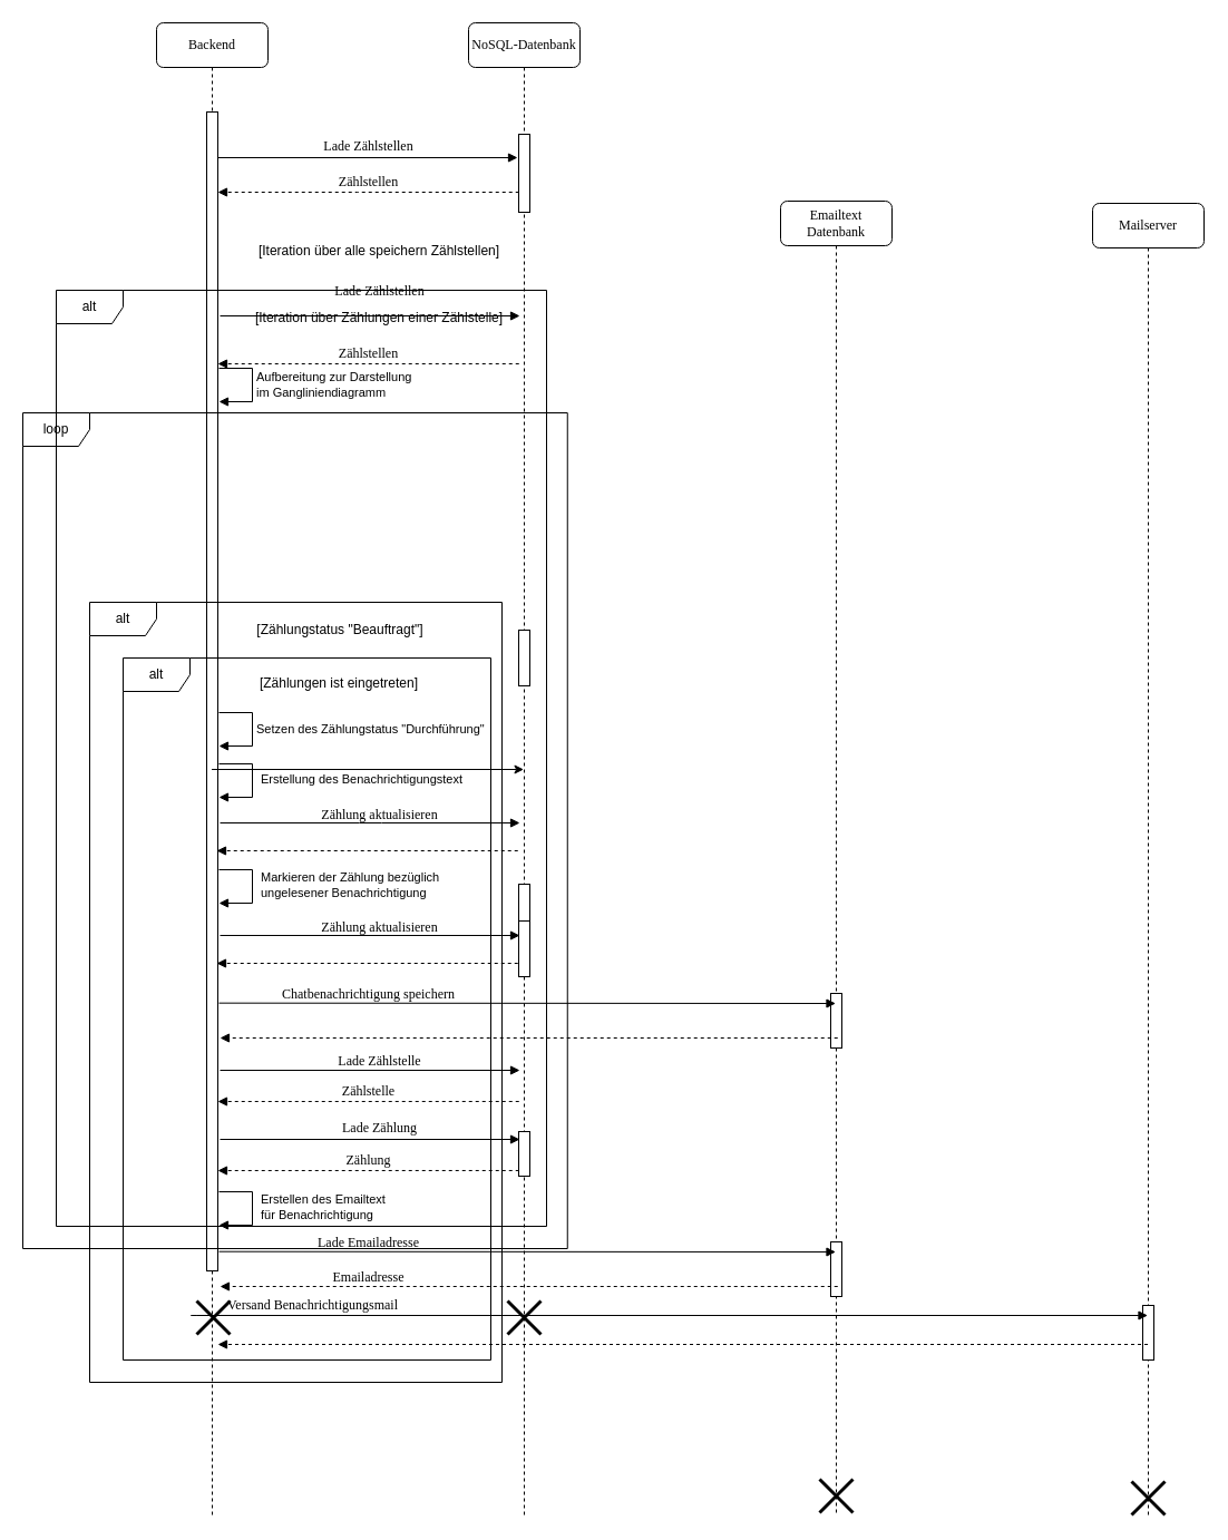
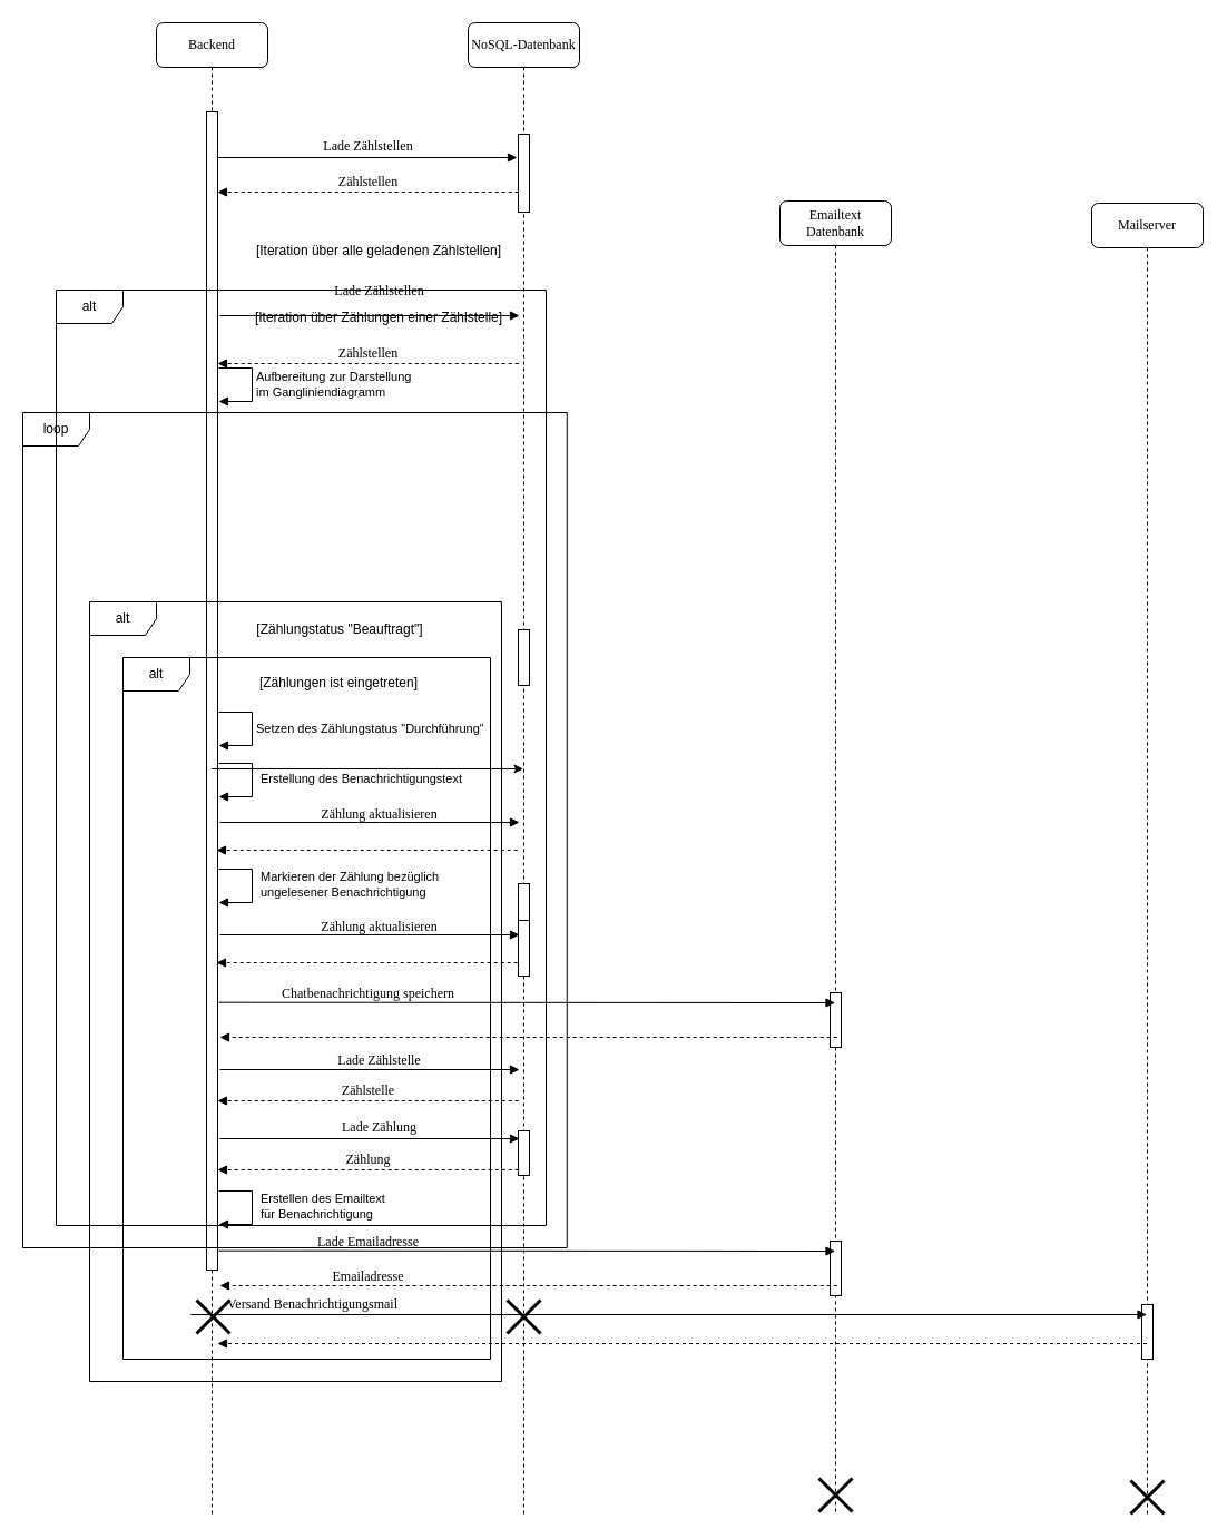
  <mxCell id="0" />
  <mxCell id="1" parent="0" />
  <mxCell id="2" value="Backend" style="shape=umlLifeline;perimeter=lifelinePerimeter;whiteSpace=wrap;html=1;container=1;collapsible=0;recursiveResize=0;outlineConnect=0;rounded=1;shadow=0;comic=0;labelBackgroundColor=none;strokeWidth=1;fontFamily=Verdana;fontSize=12;align=center;" parent="1" vertex="1"><mxGeometry x="140" y="20" width="100" height="1340" as="geometry" /></mxCell>
  <mxCell id="3" value="" style="html=1;points=[];perimeter=orthogonalPerimeter;rounded=0;shadow=0;comic=0;labelBackgroundColor=none;strokeWidth=1;fontFamily=Verdana;fontSize=12;align=center;" parent="2" vertex="1"><mxGeometry x="45" y="80" width="10" height="1040" as="geometry" /></mxCell>
  <mxCell id="4" value="" style="shape=umlDestroy;whiteSpace=wrap;html=1;strokeWidth=3;targetShapes=umlLifeline;" parent="2" vertex="1"><mxGeometry x="36" y="1147" width="30" height="30" as="geometry" /></mxCell>
  <mxCell id="5" value="NoSQL-Datenbank" style="shape=umlLifeline;perimeter=lifelinePerimeter;whiteSpace=wrap;html=1;container=1;collapsible=0;recursiveResize=0;outlineConnect=0;rounded=1;shadow=0;comic=0;labelBackgroundColor=none;strokeWidth=1;fontFamily=Verdana;fontSize=12;align=center;" parent="1" vertex="1"><mxGeometry x="420" y="20" width="100" height="1340" as="geometry" /></mxCell>
  <mxCell id="6" value="" style="shape=umlDestroy;whiteSpace=wrap;html=1;strokeWidth=3;targetShapes=umlLifeline;" parent="5" vertex="1"><mxGeometry x="35" y="1147" width="30" height="30" as="geometry" /></mxCell>
  <mxCell id="7" value="" style="html=1;points=[];perimeter=orthogonalPerimeter;rounded=0;shadow=0;comic=0;labelBackgroundColor=none;strokeWidth=1;fontFamily=Verdana;fontSize=12;align=center;" parent="5" vertex="1"><mxGeometry x="45" y="100" width="10" height="70" as="geometry" /></mxCell>
  <mxCell id="8" value="loop" style="shape=umlFrame;whiteSpace=wrap;html=1;pointerEvents=0;" parent="5" vertex="1"><mxGeometry x="-400" y="350" width="488.75" height="750" as="geometry" /></mxCell>
  <mxCell id="9" value="alt" style="shape=umlFrame;whiteSpace=wrap;html=1;pointerEvents=0;" parent="5" vertex="1"><mxGeometry x="-370" y="240" width="440" height="840" as="geometry" /></mxCell>
  <mxCell id="10" value="Aufbereitung zur Darstellung&lt;div&gt;im Gangliniendiagramm&lt;/div&gt;" style="html=1;align=left;spacingLeft=2;endArrow=block;rounded=0;edgeStyle=orthogonalEdgeStyle;curved=0;rounded=0;" parent="5" edge="1"><mxGeometry relative="1" as="geometry"><mxPoint x="-224" y="310" as="sourcePoint" /><Array as="points"><mxPoint x="-194" y="310" /><mxPoint x="-194" y="340" /></Array><mxPoint x="-224" y="340" as="targetPoint" /><mxPoint as="offset" /></mxGeometry></mxCell>
- <mxCell id="11" value="[Iteration über alle speichern Zählstellen]" style="text;html=1;strokeColor=none;fillColor=none;align=center;verticalAlign=middle;whiteSpace=wrap;rounded=0;" parent="5" vertex="1"><mxGeometry x="-200" y="190" width="240" height="30" as="geometry" /></mxCell>
+ <mxCell id="11" value="[Iteration über alle geladenen Zählstellen]" style="text;html=1;strokeColor=none;fillColor=none;align=center;verticalAlign=middle;whiteSpace=wrap;rounded=0;" parent="5" vertex="1"><mxGeometry x="-200" y="190" width="240" height="30" as="geometry" /></mxCell>
  <mxCell id="12" value="[Iteration über Zählungen einer Zählstelle]" style="text;html=1;strokeColor=none;fillColor=none;align=center;verticalAlign=middle;whiteSpace=wrap;rounded=0;" parent="5" vertex="1"><mxGeometry x="-195" y="250" width="230" height="30" as="geometry" /></mxCell>
  <mxCell id="13" value="" style="html=1;points=[];perimeter=orthogonalPerimeter;rounded=0;shadow=0;comic=0;labelBackgroundColor=none;strokeWidth=1;fontFamily=Verdana;fontSize=12;align=center;" parent="5" vertex="1"><mxGeometry x="45" y="545" width="10" height="50" as="geometry" /></mxCell>
  <mxCell id="14" value="" style="html=1;points=[];perimeter=orthogonalPerimeter;rounded=0;shadow=0;comic=0;labelBackgroundColor=none;strokeWidth=1;fontFamily=Verdana;fontSize=12;align=center;" parent="5" vertex="1"><mxGeometry x="45" y="773" width="10" height="40" as="geometry" /></mxCell>
  <mxCell id="15" value="Lade Zählstellen" style="html=1;verticalAlign=bottom;endArrow=block;entryX=0;entryY=0;labelBackgroundColor=none;fontFamily=Verdana;fontSize=12;edgeStyle=elbowEdgeStyle;elbow=vertical;" parent="1" edge="1"><mxGeometry x="0.063" y="13" relative="1" as="geometry"><mxPoint x="197" y="283" as="sourcePoint" /><mxPoint as="offset" /><mxPoint x="466" y="283" as="targetPoint" /></mxGeometry></mxCell>
  <mxCell id="16" value="Zählstellen" style="html=1;verticalAlign=bottom;endArrow=block;labelBackgroundColor=none;fontFamily=Verdana;fontSize=12;edgeStyle=elbowEdgeStyle;elbow=vertical;exitX=0.925;exitY=0.55;exitDx=0;exitDy=0;exitPerimeter=0;dashed=1;" parent="1" edge="1"><mxGeometry x="-0.001" relative="1" as="geometry"><mxPoint x="465.25" y="325.97" as="sourcePoint" /><mxPoint as="offset" /><mxPoint x="195" y="325.97" as="targetPoint" /></mxGeometry></mxCell>
  <mxCell id="17" value="alt" style="shape=umlFrame;whiteSpace=wrap;html=1;pointerEvents=0;" parent="1" vertex="1"><mxGeometry x="80" y="540" width="370" height="700" as="geometry" /></mxCell>
  <mxCell id="18" value="[Zählungstatus &quot;Beauftragt&quot;]" style="text;html=1;strokeColor=none;fillColor=none;align=center;verticalAlign=middle;whiteSpace=wrap;rounded=0;" parent="1" vertex="1"><mxGeometry x="200" y="550" width="210" height="30" as="geometry" /></mxCell>
  <mxCell id="19" value="alt" style="shape=umlFrame;whiteSpace=wrap;html=1;pointerEvents=0;" parent="1" vertex="1"><mxGeometry x="110" y="590" width="330" height="630" as="geometry" /></mxCell>
  <mxCell id="20" value="[Zählungen ist eingetreten]" style="text;html=1;strokeColor=none;fillColor=none;align=center;verticalAlign=middle;whiteSpace=wrap;rounded=0;" parent="1" vertex="1"><mxGeometry x="199" y="598" width="210" height="30" as="geometry" /></mxCell>
  <mxCell id="21" value="Setzen des Zählungstatus &quot;Durchführung&quot;" style="html=1;align=left;spacingLeft=2;endArrow=block;rounded=0;edgeStyle=orthogonalEdgeStyle;curved=0;rounded=0;" parent="1" edge="1"><mxGeometry relative="1" as="geometry"><mxPoint x="196" y="639" as="sourcePoint" /><Array as="points"><mxPoint x="226" y="639" /><mxPoint x="226" y="669" /></Array><mxPoint x="196" y="669" as="targetPoint" /><mxPoint as="offset" /></mxGeometry></mxCell>
  <mxCell id="22" value="Zählung aktualisieren" style="html=1;verticalAlign=bottom;endArrow=block;entryX=0;entryY=0;labelBackgroundColor=none;fontFamily=Verdana;fontSize=12;edgeStyle=elbowEdgeStyle;elbow=horizontal;" parent="1" edge="1"><mxGeometry x="0.063" y="-2" relative="1" as="geometry"><mxPoint x="197" y="738" as="sourcePoint" /><mxPoint as="offset" /><mxPoint x="466" y="738" as="targetPoint" /></mxGeometry></mxCell>
  <mxCell id="23" value="" style="html=1;verticalAlign=bottom;endArrow=block;labelBackgroundColor=none;fontFamily=Verdana;fontSize=12;edgeStyle=elbowEdgeStyle;elbow=vertical;exitX=0.925;exitY=0.55;exitDx=0;exitDy=0;exitPerimeter=0;dashed=1;" parent="1" edge="1"><mxGeometry x="-0.001" relative="1" as="geometry"><mxPoint x="464.25" y="763" as="sourcePoint" /><mxPoint as="offset" /><mxPoint x="194" y="763" as="targetPoint" /></mxGeometry></mxCell>
  <mxCell id="24" value="Emailtext&lt;div&gt;Datenbank&lt;/div&gt;" style="shape=umlLifeline;perimeter=lifelinePerimeter;whiteSpace=wrap;html=1;container=1;collapsible=0;recursiveResize=0;outlineConnect=0;rounded=1;shadow=0;comic=0;labelBackgroundColor=none;strokeWidth=1;fontFamily=Verdana;fontSize=12;align=center;" parent="1" vertex="1"><mxGeometry x="700" y="180" width="100" height="1180" as="geometry" /></mxCell>
  <mxCell id="25" value="" style="shape=umlDestroy;whiteSpace=wrap;html=1;strokeWidth=3;targetShapes=umlLifeline;" parent="24" vertex="1"><mxGeometry x="35" y="1147" width="30" height="30" as="geometry" /></mxCell>
  <mxCell id="26" value="" style="html=1;points=[];perimeter=orthogonalPerimeter;rounded=0;shadow=0;comic=0;labelBackgroundColor=none;strokeWidth=1;fontFamily=Verdana;fontSize=12;align=center;" parent="24" vertex="1"><mxGeometry x="45" y="711" width="10" height="49" as="geometry" /></mxCell>
  <mxCell id="27" value="Erstellung des Benachrichtigungstext" style="html=1;align=left;spacingLeft=2;endArrow=block;rounded=0;edgeStyle=orthogonalEdgeStyle;curved=0;rounded=0;" parent="1" edge="1"><mxGeometry x="-0.022" y="4" relative="1" as="geometry"><mxPoint x="196" y="685" as="sourcePoint" /><Array as="points"><mxPoint x="226" y="685" /><mxPoint x="226" y="715" /></Array><mxPoint x="196" y="715" as="targetPoint" /><mxPoint as="offset" /></mxGeometry></mxCell>
  <mxCell id="28" value="Chatbenachrichtigung speichern" style="html=1;verticalAlign=bottom;endArrow=block;labelBackgroundColor=none;fontFamily=Verdana;fontSize=12;edgeStyle=elbowEdgeStyle;elbow=vertical;exitX=1.1;exitY=0.746;exitDx=0;exitDy=0;exitPerimeter=0;" parent="1" edge="1"><mxGeometry x="-0.516" y="-1" relative="1" as="geometry"><mxPoint x="196" y="899.66" as="sourcePoint" /><mxPoint as="offset" /><mxPoint x="749.5" y="900" as="targetPoint" /></mxGeometry></mxCell>
  <mxCell id="29" value="" style="html=1;verticalAlign=bottom;endArrow=block;labelBackgroundColor=none;fontFamily=Verdana;fontSize=12;edgeStyle=elbowEdgeStyle;elbow=vertical;exitX=0.925;exitY=0.55;exitDx=0;exitDy=0;exitPerimeter=0;dashed=1;entryX=1.1;entryY=0.79;entryDx=0;entryDy=0;entryPerimeter=0;" parent="1" edge="1"><mxGeometry x="-0.001" relative="1" as="geometry"><mxPoint x="751.25" y="931" as="sourcePoint" /><mxPoint as="offset" /><mxPoint x="197" y="931.9" as="targetPoint" /></mxGeometry></mxCell>
  <mxCell id="30" value="Markieren der Zählung bezüglich&amp;nbsp;&lt;div&gt;ungelesener Benachrichtigung&lt;/div&gt;" style="html=1;align=left;spacingLeft=2;endArrow=block;rounded=0;edgeStyle=orthogonalEdgeStyle;curved=0;rounded=0;" parent="1" edge="1"><mxGeometry x="-0.022" y="4" relative="1" as="geometry"><mxPoint x="196" y="780" as="sourcePoint" /><Array as="points"><mxPoint x="226" y="780" /><mxPoint x="226" y="810" /></Array><mxPoint x="196" y="810" as="targetPoint" /><mxPoint as="offset" /></mxGeometry></mxCell>
  <mxCell id="31" value="Mailserver" style="shape=umlLifeline;perimeter=lifelinePerimeter;whiteSpace=wrap;html=1;container=1;collapsible=0;recursiveResize=0;outlineConnect=0;rounded=1;shadow=0;comic=0;labelBackgroundColor=none;strokeWidth=1;fontFamily=Verdana;fontSize=12;align=center;" parent="1" vertex="1"><mxGeometry x="980" y="182" width="100" height="1178" as="geometry" /></mxCell>
  <mxCell id="32" value="" style="shape=umlDestroy;whiteSpace=wrap;html=1;strokeWidth=3;targetShapes=umlLifeline;" parent="31" vertex="1"><mxGeometry x="35" y="1147" width="30" height="30" as="geometry" /></mxCell>
  <mxCell id="33" value="" style="html=1;points=[];perimeter=orthogonalPerimeter;rounded=0;shadow=0;comic=0;labelBackgroundColor=none;strokeWidth=1;fontFamily=Verdana;fontSize=12;align=center;" parent="31" vertex="1"><mxGeometry x="45" y="989" width="10" height="49" as="geometry" /></mxCell>
  <mxCell id="34" value="Erstellen des Emailtext&lt;div&gt;für Benachrichtigung&lt;/div&gt;" style="html=1;align=left;spacingLeft=2;endArrow=block;rounded=0;edgeStyle=orthogonalEdgeStyle;curved=0;rounded=0;" parent="1" edge="1"><mxGeometry x="-0.022" y="4" relative="1" as="geometry"><mxPoint x="196" y="1069" as="sourcePoint" /><Array as="points"><mxPoint x="226" y="1069" /><mxPoint x="226" y="1099" /></Array><mxPoint x="196" y="1099" as="targetPoint" /><mxPoint as="offset" /></mxGeometry></mxCell>
  <mxCell id="35" value="" style="html=1;points=[];perimeter=orthogonalPerimeter;rounded=0;shadow=0;comic=0;labelBackgroundColor=none;strokeWidth=1;fontFamily=Verdana;fontSize=12;align=center;" parent="1" vertex="1"><mxGeometry x="465" y="826" width="10" height="50" as="geometry" /></mxCell>
  <mxCell id="36" value="Zählung aktualisieren" style="html=1;verticalAlign=bottom;endArrow=block;entryX=0;entryY=0;labelBackgroundColor=none;fontFamily=Verdana;fontSize=12;edgeStyle=elbowEdgeStyle;elbow=vertical;" parent="1" edge="1"><mxGeometry x="0.063" y="-2" relative="1" as="geometry"><mxPoint x="197" y="839" as="sourcePoint" /><mxPoint as="offset" /><mxPoint x="466" y="839" as="targetPoint" /></mxGeometry></mxCell>
  <mxCell id="37" value="" style="html=1;verticalAlign=bottom;endArrow=block;labelBackgroundColor=none;fontFamily=Verdana;fontSize=12;edgeStyle=elbowEdgeStyle;elbow=vertical;exitX=0.925;exitY=0.55;exitDx=0;exitDy=0;exitPerimeter=0;dashed=1;" parent="1" edge="1"><mxGeometry x="-0.001" relative="1" as="geometry"><mxPoint x="464.25" y="864" as="sourcePoint" /><mxPoint as="offset" /><mxPoint x="194" y="864" as="targetPoint" /></mxGeometry></mxCell>
  <mxCell id="38" value="Lade Zählstelle" style="html=1;verticalAlign=bottom;endArrow=block;entryX=0;entryY=0;labelBackgroundColor=none;fontFamily=Verdana;fontSize=12;edgeStyle=elbowEdgeStyle;elbow=vertical;" parent="1" edge="1"><mxGeometry x="0.063" y="-1" relative="1" as="geometry"><mxPoint x="197" y="960" as="sourcePoint" /><mxPoint as="offset" /><mxPoint x="466" y="960" as="targetPoint" /></mxGeometry></mxCell>
  <mxCell id="39" value="Zählstelle" style="html=1;verticalAlign=bottom;endArrow=block;labelBackgroundColor=none;fontFamily=Verdana;fontSize=12;edgeStyle=elbowEdgeStyle;elbow=vertical;exitX=0.925;exitY=0.55;exitDx=0;exitDy=0;exitPerimeter=0;dashed=1;" parent="1" edge="1"><mxGeometry x="-0.001" relative="1" as="geometry"><mxPoint x="465.25" y="987.97" as="sourcePoint" /><mxPoint as="offset" /><mxPoint x="195" y="987.97" as="targetPoint" /></mxGeometry></mxCell>
  <mxCell id="40" value="" style="html=1;points=[];perimeter=orthogonalPerimeter;rounded=0;shadow=0;comic=0;labelBackgroundColor=none;strokeWidth=1;fontFamily=Verdana;fontSize=12;align=center;" parent="1" vertex="1"><mxGeometry x="465" y="1015" width="10" height="40" as="geometry" /></mxCell>
  <mxCell id="41" value="Lade Zählung" style="html=1;verticalAlign=bottom;endArrow=block;entryX=0;entryY=0;labelBackgroundColor=none;fontFamily=Verdana;fontSize=12;edgeStyle=elbowEdgeStyle;elbow=vertical;" parent="1" edge="1"><mxGeometry x="0.063" y="1" relative="1" as="geometry"><mxPoint x="197" y="1022" as="sourcePoint" /><mxPoint as="offset" /><mxPoint x="466" y="1022" as="targetPoint" /></mxGeometry></mxCell>
  <mxCell id="42" value="Zählung" style="html=1;verticalAlign=bottom;endArrow=block;labelBackgroundColor=none;fontFamily=Verdana;fontSize=12;edgeStyle=elbowEdgeStyle;elbow=vertical;exitX=0.925;exitY=0.55;exitDx=0;exitDy=0;exitPerimeter=0;dashed=1;" parent="1" edge="1"><mxGeometry x="-0.001" relative="1" as="geometry"><mxPoint x="465.25" y="1049.97" as="sourcePoint" /><mxPoint as="offset" /><mxPoint x="195" y="1049.97" as="targetPoint" /></mxGeometry></mxCell>
  <mxCell id="43" value="" style="html=1;points=[];perimeter=orthogonalPerimeter;rounded=0;shadow=0;comic=0;labelBackgroundColor=none;strokeWidth=1;fontFamily=Verdana;fontSize=12;align=center;" parent="1" vertex="1"><mxGeometry x="745" y="1114" width="10" height="49" as="geometry" /></mxCell>
  <mxCell id="44" value="Lade Emailadresse" style="html=1;verticalAlign=bottom;endArrow=block;labelBackgroundColor=none;fontFamily=Verdana;fontSize=12;edgeStyle=elbowEdgeStyle;elbow=vertical;exitX=1.1;exitY=0.746;exitDx=0;exitDy=0;exitPerimeter=0;" parent="1" edge="1"><mxGeometry x="-0.516" y="-1" relative="1" as="geometry"><mxPoint x="196" y="1122.66" as="sourcePoint" /><mxPoint as="offset" /><mxPoint x="749.5" y="1123" as="targetPoint" /></mxGeometry></mxCell>
  <mxCell id="45" value="Emailadresse" style="html=1;verticalAlign=bottom;endArrow=block;labelBackgroundColor=none;fontFamily=Verdana;fontSize=12;edgeStyle=elbowEdgeStyle;elbow=vertical;exitX=0.925;exitY=0.55;exitDx=0;exitDy=0;exitPerimeter=0;dashed=1;entryX=1.1;entryY=0.79;entryDx=0;entryDy=0;entryPerimeter=0;" parent="1" edge="1"><mxGeometry x="0.518" y="1" relative="1" as="geometry"><mxPoint x="751.25" y="1154" as="sourcePoint" /><mxPoint as="offset" /><mxPoint x="197" y="1154.9" as="targetPoint" /></mxGeometry></mxCell>
  <mxCell id="46" value="Versand Benachrichtigungsmail" style="html=1;verticalAlign=bottom;endArrow=block;labelBackgroundColor=none;fontFamily=Verdana;fontSize=12;edgeStyle=elbowEdgeStyle;elbow=vertical;exitX=1.1;exitY=0.746;exitDx=0;exitDy=0;exitPerimeter=0;" parent="1" target="31" edge="1"><mxGeometry x="-0.678" relative="1" as="geometry"><mxPoint x="196" y="1180" as="sourcePoint" /><mxPoint as="offset" /><mxPoint x="995.5" y="1180" as="targetPoint" /><Array as="points"><mxPoint x="166" y="1180" /></Array></mxGeometry></mxCell>
  <mxCell id="47" value="" style="html=1;verticalAlign=bottom;endArrow=block;labelBackgroundColor=none;fontFamily=Verdana;fontSize=12;edgeStyle=elbowEdgeStyle;elbow=vertical;dashed=1;entryX=1.1;entryY=0.79;entryDx=0;entryDy=0;entryPerimeter=0;" parent="1" source="31" edge="1"><mxGeometry x="0.518" y="1" relative="1" as="geometry"><mxPoint x="749.25" y="1205" as="sourcePoint" /><mxPoint as="offset" /><mxPoint x="195" y="1205.9" as="targetPoint" /></mxGeometry></mxCell>
  <mxCell id="48" value="" style="endArrow=classic;html=1;rounded=0;" edge="1" parent="1" source="2" target="5"><mxGeometry width="50" height="50" relative="1" as="geometry"><mxPoint x="530" y="220" as="sourcePoint" /><mxPoint x="580" y="170" as="targetPoint" /></mxGeometry></mxCell>
  <mxCell id="49" value="Zählstellen" style="html=1;verticalAlign=bottom;endArrow=block;labelBackgroundColor=none;fontFamily=Verdana;fontSize=12;edgeStyle=elbowEdgeStyle;elbow=vertical;exitX=0.925;exitY=0.55;exitDx=0;exitDy=0;exitPerimeter=0;dashed=1;" edge="1" parent="1"><mxGeometry x="-0.001" relative="1" as="geometry"><mxPoint x="465.25" y="172" as="sourcePoint" /><mxPoint as="offset" /><mxPoint x="195" y="172" as="targetPoint" /></mxGeometry></mxCell>
  <mxCell id="50" value="Lade Zählstellen" style="html=1;verticalAlign=bottom;endArrow=block;entryX=0;entryY=0;labelBackgroundColor=none;fontFamily=Verdana;fontSize=12;edgeStyle=elbowEdgeStyle;elbow=vertical;" edge="1" parent="1"><mxGeometry x="0.004" y="1" relative="1" as="geometry"><mxPoint x="195" y="141" as="sourcePoint" /><mxPoint as="offset" /><mxPoint x="464" y="141" as="targetPoint" /></mxGeometry></mxCell>
